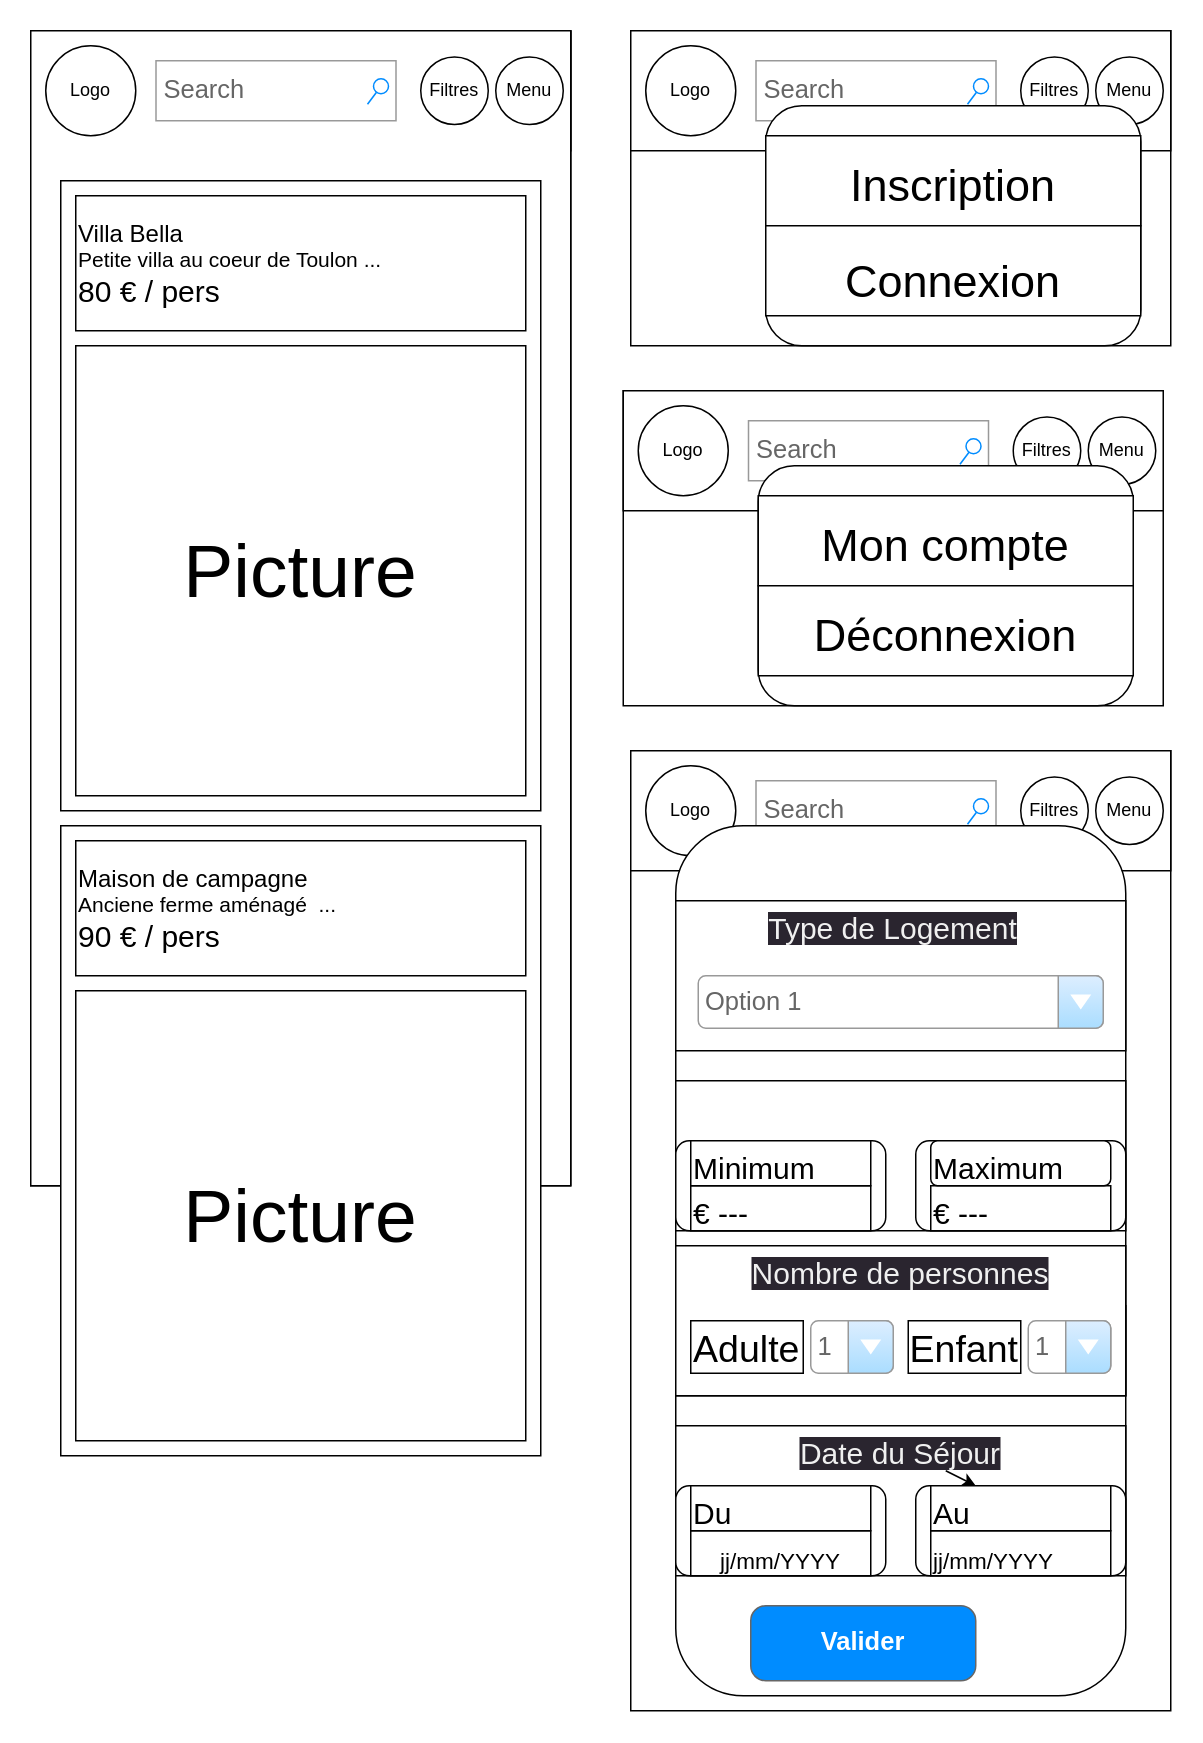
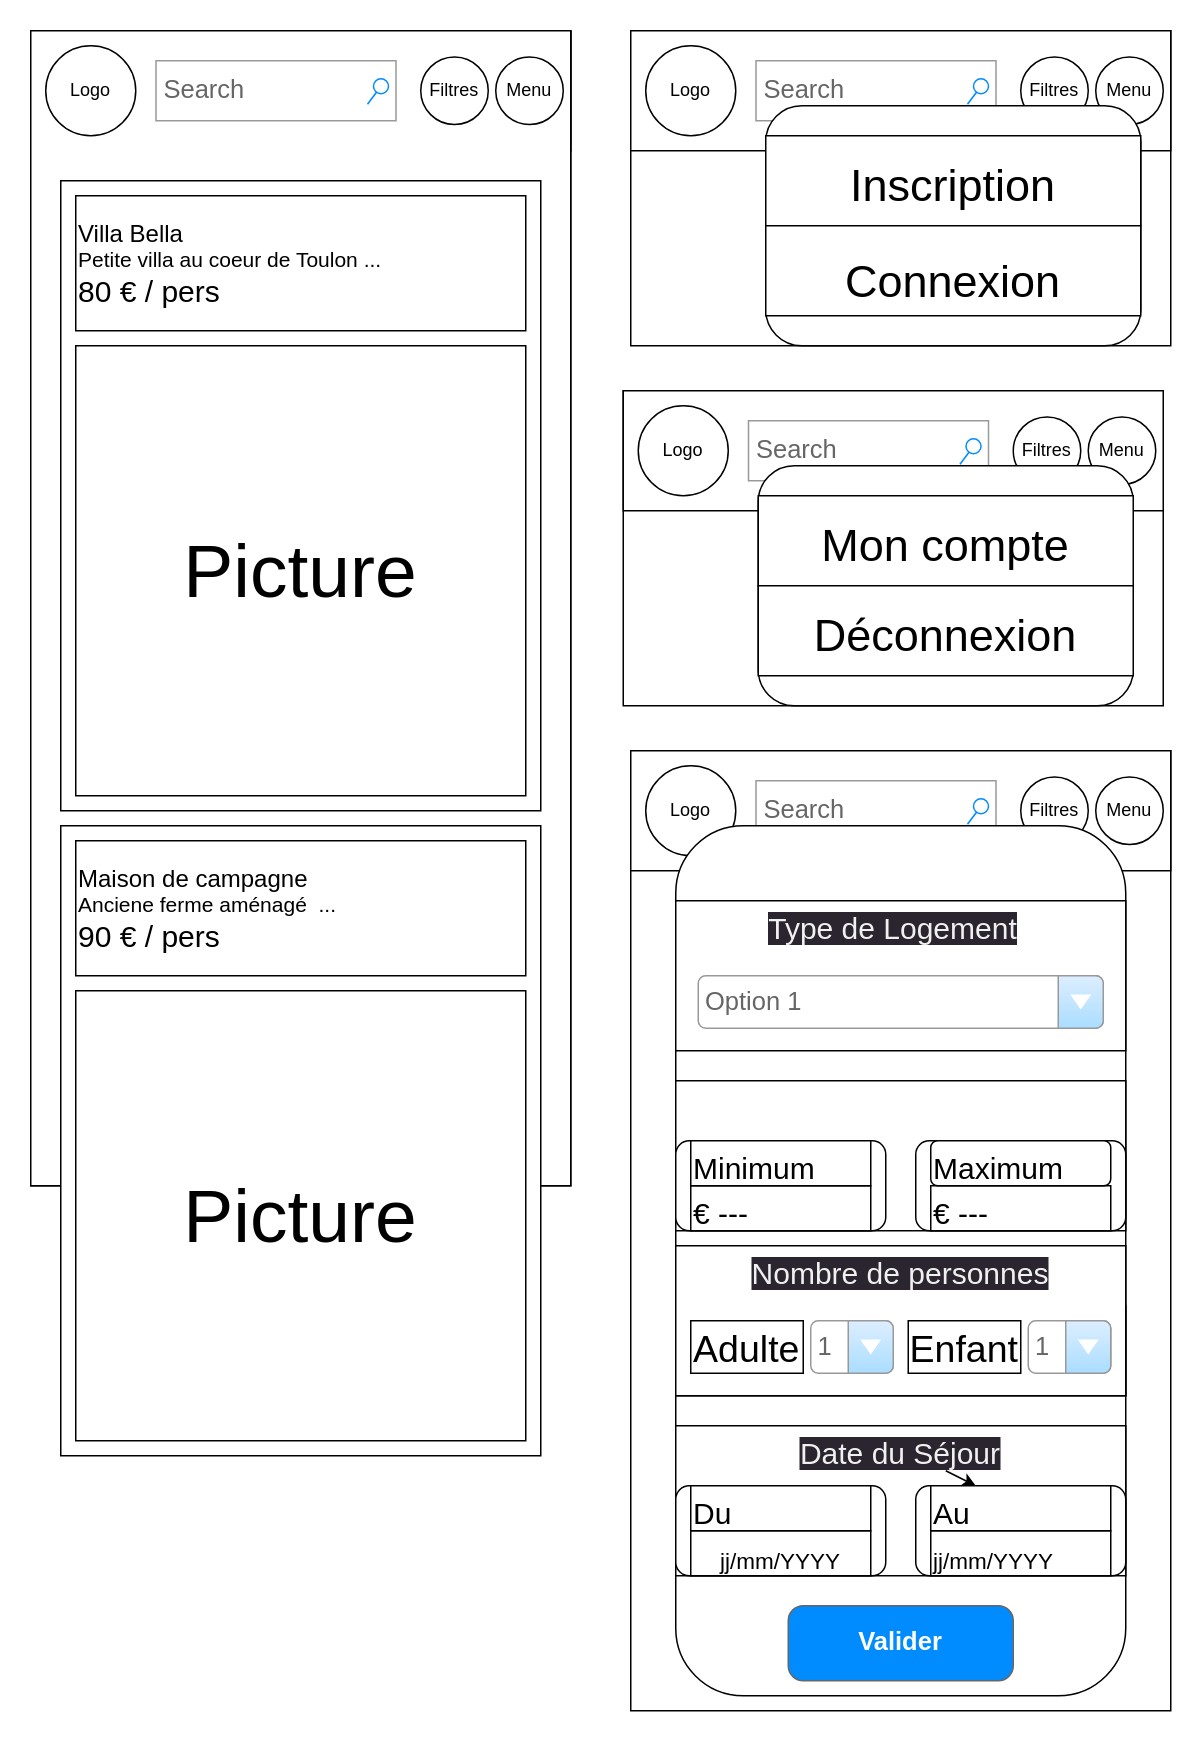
  <mxCell id="0" />
  <mxCell id="1" parent="0" />
  <mxCell id="2" value="" style="rounded=0;whiteSpace=wrap;html=1;" vertex="1" parent="1"><mxGeometry x="420" y="500" width="360" height="640" as="geometry" /></mxCell>
  <mxCell id="3" value="" style="rounded=0;whiteSpace=wrap;html=1;" vertex="1" parent="1"><mxGeometry x="415" y="260" width="360" height="210" as="geometry" /></mxCell>
  <mxCell id="4" value="" style="rounded=0;whiteSpace=wrap;html=1;" vertex="1" parent="1"><mxGeometry x="420" y="20" width="360" height="210" as="geometry" /></mxCell>
  <mxCell id="5" value="" style="swimlane;startSize=0;" parent="1" vertex="1"><mxGeometry x="20" y="20" width="360" height="770" as="geometry" /></mxCell>
  <mxCell id="6" value="" style="rounded=0;whiteSpace=wrap;html=1;" vertex="1" parent="5"><mxGeometry width="360" height="80" as="geometry" /></mxCell>
  <mxCell id="7" value="" style="rounded=0;whiteSpace=wrap;html=1;" parent="5" vertex="1"><mxGeometry width="360" height="770" as="geometry" /></mxCell>
  <mxCell id="8" value="" style="rounded=0;whiteSpace=wrap;html=1;fontSize=50;" parent="5" vertex="1"><mxGeometry x="20" y="100" width="320" height="420" as="geometry" /></mxCell>
  <mxCell id="9" value="&lt;div style=&quot;text-align: justify; font-size: 16px;&quot;&gt;Villa Bella&lt;/div&gt;&lt;div style=&quot;text-align: justify; font-size: 14px;&quot;&gt;&lt;span style=&quot;background-color: initial;&quot;&gt;&lt;font style=&quot;font-size: 14px;&quot;&gt;Petite villa au coeur de Toulon ...&lt;/font&gt;&lt;/span&gt;&lt;/div&gt;&lt;div style=&quot;&quot;&gt;&lt;span style=&quot;font-size: 20px;&quot;&gt;80 € / pers&lt;/span&gt;&lt;/div&gt;" style="rounded=0;whiteSpace=wrap;html=1;align=left;" parent="5" vertex="1"><mxGeometry x="30" y="110" width="300" height="90" as="geometry" /></mxCell>
  <mxCell id="10" value="Search" style="strokeWidth=1;shadow=0;dashed=0;align=center;html=1;shape=mxgraph.mockup.forms.searchBox;strokeColor=#999999;mainText=;strokeColor2=#008cff;fontColor=#666666;fontSize=17;align=left;spacingLeft=3;" parent="5" vertex="1"><mxGeometry x="83.5" y="20" width="160" height="40" as="geometry" /></mxCell>
  <mxCell id="11" value="Menu" style="ellipse;whiteSpace=wrap;html=1;aspect=fixed;" parent="5" vertex="1"><mxGeometry x="310" y="17.5" width="45" height="45" as="geometry" /></mxCell>
  <mxCell id="12" value="Filtres" style="ellipse;whiteSpace=wrap;html=1;aspect=fixed;" parent="5" vertex="1"><mxGeometry x="260" y="17.5" width="45" height="45" as="geometry" /></mxCell>
  <mxCell id="13" value="" style="rounded=0;whiteSpace=wrap;html=1;fontSize=50;" parent="5" vertex="1"><mxGeometry x="20" y="530" width="320" height="420" as="geometry" /></mxCell>
  <mxCell id="14" value="Logo" style="ellipse;whiteSpace=wrap;html=1;" parent="5" vertex="1"><mxGeometry x="10" y="10" width="60" height="60" as="geometry" /></mxCell>
  <mxCell id="15" value="&lt;font style=&quot;font-size: 50px;&quot;&gt;Picture&lt;/font&gt;" style="whiteSpace=wrap;html=1;aspect=fixed;fontSize=20;" parent="5" vertex="1"><mxGeometry x="30" y="210" width="300" height="300" as="geometry" /></mxCell>
  <mxCell id="16" value="&lt;div style=&quot;text-align: justify;&quot;&gt;&lt;span style=&quot;background-color: initial; font-size: 16px;&quot;&gt;Maison de campagne&amp;nbsp;&lt;/span&gt;&lt;/div&gt;&lt;div style=&quot;text-align: justify;&quot;&gt;&lt;span style=&quot;font-size: 14px; background-color: initial;&quot;&gt;Anciene ferme aménagé&amp;nbsp; ...&lt;/span&gt;&lt;br&gt;&lt;/div&gt;&lt;div style=&quot;&quot;&gt;&lt;span style=&quot;font-size: 20px;&quot;&gt;90 € / pers&lt;/span&gt;&lt;/div&gt;" style="rounded=0;whiteSpace=wrap;html=1;align=left;" parent="5" vertex="1"><mxGeometry x="30" y="540" width="300" height="90" as="geometry" /></mxCell>
  <mxCell id="17" value="&lt;font style=&quot;font-size: 50px;&quot;&gt;Picture&lt;/font&gt;" style="whiteSpace=wrap;html=1;aspect=fixed;fontSize=20;" parent="5" vertex="1"><mxGeometry x="30" y="640" width="300" height="300" as="geometry" /></mxCell>
  <mxCell id="18" value="" style="rounded=0;whiteSpace=wrap;html=1;" parent="1" vertex="1"><mxGeometry x="420" y="20" width="360" height="80" as="geometry" /></mxCell>
  <mxCell id="19" value="Search" style="strokeWidth=1;shadow=0;dashed=0;align=center;html=1;shape=mxgraph.mockup.forms.searchBox;strokeColor=#999999;mainText=;strokeColor2=#008cff;fontColor=#666666;fontSize=17;align=left;spacingLeft=3;" parent="1" vertex="1"><mxGeometry x="503.5" y="40" width="160" height="40" as="geometry" /></mxCell>
  <mxCell id="20" value="Menu" style="ellipse;whiteSpace=wrap;html=1;aspect=fixed;" parent="1" vertex="1"><mxGeometry x="730" y="37.5" width="45" height="45" as="geometry" /></mxCell>
  <mxCell id="21" value="Filtres" style="ellipse;whiteSpace=wrap;html=1;aspect=fixed;" parent="1" vertex="1"><mxGeometry x="680" y="37.5" width="45" height="45" as="geometry" /></mxCell>
  <mxCell id="22" value="Logo" style="ellipse;whiteSpace=wrap;html=1;" parent="1" vertex="1"><mxGeometry x="430" y="30" width="60" height="60" as="geometry" /></mxCell>
  <mxCell id="23" value="" style="rounded=1;whiteSpace=wrap;html=1;fontSize=50;" parent="1" vertex="1"><mxGeometry x="510" y="70" width="250" height="160" as="geometry" /></mxCell>
  <mxCell id="24" value="&lt;p style=&quot;line-height: 50%;&quot;&gt;&lt;font style=&quot;font-size: 30px;&quot;&gt;Inscription&lt;/font&gt;&lt;/p&gt;" style="rounded=0;whiteSpace=wrap;html=1;fontSize=50;" parent="1" vertex="1"><mxGeometry x="510" y="90" width="250" height="60" as="geometry" /></mxCell>
  <mxCell id="25" value="&lt;span style=&quot;font-size: 30px;&quot;&gt;Connexion&lt;/span&gt;" style="rounded=0;whiteSpace=wrap;html=1;fontSize=50;" parent="1" vertex="1"><mxGeometry x="510" y="150" width="250" height="60" as="geometry" /></mxCell>
  <mxCell id="26" value="" style="rounded=0;whiteSpace=wrap;html=1;" parent="1" vertex="1"><mxGeometry x="415" y="260" width="360" height="80" as="geometry" /></mxCell>
  <mxCell id="27" value="Search" style="strokeWidth=1;shadow=0;dashed=0;align=center;html=1;shape=mxgraph.mockup.forms.searchBox;strokeColor=#999999;mainText=;strokeColor2=#008cff;fontColor=#666666;fontSize=17;align=left;spacingLeft=3;" parent="1" vertex="1"><mxGeometry x="498.5" y="280" width="160" height="40" as="geometry" /></mxCell>
  <mxCell id="28" value="Menu" style="ellipse;whiteSpace=wrap;html=1;aspect=fixed;" parent="1" vertex="1"><mxGeometry x="725" y="277.5" width="45" height="45" as="geometry" /></mxCell>
  <mxCell id="29" value="Filtres" style="ellipse;whiteSpace=wrap;html=1;aspect=fixed;" parent="1" vertex="1"><mxGeometry x="675" y="277.5" width="45" height="45" as="geometry" /></mxCell>
  <mxCell id="30" value="Logo" style="ellipse;whiteSpace=wrap;html=1;" parent="1" vertex="1"><mxGeometry x="425" y="270" width="60" height="60" as="geometry" /></mxCell>
  <mxCell id="31" value="" style="rounded=1;whiteSpace=wrap;html=1;fontSize=50;" parent="1" vertex="1"><mxGeometry x="505" y="310" width="250" height="160" as="geometry" /></mxCell>
  <mxCell id="32" value="&lt;p style=&quot;line-height: 50%;&quot;&gt;&lt;font style=&quot;font-size: 30px;&quot;&gt;Mon compte&lt;/font&gt;&lt;/p&gt;" style="rounded=0;whiteSpace=wrap;html=1;fontSize=50;" parent="1" vertex="1"><mxGeometry x="505" y="330" width="250" height="60" as="geometry" /></mxCell>
  <mxCell id="33" value="&lt;p style=&quot;line-height: 50%;&quot;&gt;&lt;span style=&quot;font-size: 30px;&quot;&gt;Déconnexion&lt;/span&gt;&lt;/p&gt;" style="rounded=0;whiteSpace=wrap;html=1;fontSize=50;" parent="1" vertex="1"><mxGeometry x="505" y="390" width="250" height="60" as="geometry" /></mxCell>
  <mxCell id="34" value="" style="rounded=0;whiteSpace=wrap;html=1;" parent="1" vertex="1"><mxGeometry x="420" y="500" width="360" height="80" as="geometry" /></mxCell>
  <mxCell id="35" value="Search" style="strokeWidth=1;shadow=0;dashed=0;align=center;html=1;shape=mxgraph.mockup.forms.searchBox;strokeColor=#999999;mainText=;strokeColor2=#008cff;fontColor=#666666;fontSize=17;align=left;spacingLeft=3;" parent="1" vertex="1"><mxGeometry x="503.5" y="520" width="160" height="40" as="geometry" /></mxCell>
  <mxCell id="36" value="Menu" style="ellipse;whiteSpace=wrap;html=1;aspect=fixed;" parent="1" vertex="1"><mxGeometry x="730" y="517.5" width="45" height="45" as="geometry" /></mxCell>
  <mxCell id="37" value="Filtres" style="ellipse;whiteSpace=wrap;html=1;aspect=fixed;" parent="1" vertex="1"><mxGeometry x="680" y="517.5" width="45" height="45" as="geometry" /></mxCell>
  <mxCell id="38" value="Logo" style="ellipse;whiteSpace=wrap;html=1;" parent="1" vertex="1"><mxGeometry x="430" y="510" width="60" height="60" as="geometry" /></mxCell>
  <mxCell id="39" value="" style="rounded=1;whiteSpace=wrap;html=1;fontSize=50;" parent="1" vertex="1"><mxGeometry x="450" y="550" width="300" height="580" as="geometry" /></mxCell>
  <mxCell id="40" value="&lt;p style=&quot;line-height: 50%;&quot;&gt;&lt;br&gt;&lt;/p&gt;" style="rounded=0;whiteSpace=wrap;html=1;fontSize=50;" parent="1" vertex="1"><mxGeometry x="450" y="720" width="300" height="100" as="geometry" /></mxCell>
  <mxCell id="41" value="" style="rounded=1;whiteSpace=wrap;html=1;fontSize=30;" parent="1" vertex="1"><mxGeometry x="450" y="760" width="140" height="60" as="geometry" /></mxCell>
  <mxCell id="42" value="&lt;font style=&quot;font-size: 20px;&quot;&gt;€ ---&lt;/font&gt;" style="rounded=0;whiteSpace=wrap;html=1;fontSize=30;align=left;" parent="1" vertex="1"><mxGeometry x="460" y="790" width="120" height="30" as="geometry" /></mxCell>
  <mxCell id="43" value="&lt;font style=&quot;font-size: 20px;&quot;&gt;Minimum&lt;/font&gt;" style="rounded=0;whiteSpace=wrap;html=1;fontSize=30;align=left;" parent="1" vertex="1"><mxGeometry x="460" y="760" width="120" height="30" as="geometry" /></mxCell>
  <mxCell id="44" value="" style="rounded=1;whiteSpace=wrap;html=1;fontSize=30;" parent="1" vertex="1"><mxGeometry x="610" y="760" width="140" height="60" as="geometry" /></mxCell>
  <mxCell id="45" value="&lt;font style=&quot;font-size: 20px;&quot;&gt;€ ---&lt;/font&gt;" style="rounded=0;whiteSpace=wrap;html=1;fontSize=30;align=left;" parent="1" vertex="1"><mxGeometry x="620" y="790" width="120" height="30" as="geometry" /></mxCell>
  <mxCell id="46" value="&lt;font style=&quot;font-size: 20px;&quot;&gt;Maximum&lt;/font&gt;" style="whiteSpace=wrap;html=1;fontSize=30;align=left;rounded=1;" parent="1" vertex="1"><mxGeometry x="620" y="760" width="120" height="30" as="geometry" /></mxCell>
  <mxCell id="47" value="&lt;p style=&quot;line-height: 50%;&quot;&gt;&lt;br&gt;&lt;/p&gt;" style="rounded=0;whiteSpace=wrap;html=1;fontSize=50;" parent="1" vertex="1"><mxGeometry x="450" y="600" width="300" height="100" as="geometry" /></mxCell>
  <mxCell id="48" value="Option 1" style="strokeWidth=1;shadow=0;dashed=0;align=center;html=1;shape=mxgraph.mockup.forms.comboBox;strokeColor=#999999;fillColor=#ddeeff;align=left;fillColor2=#aaddff;mainText=;fontColor=#666666;fontSize=17;spacingLeft=3;" parent="1" vertex="1"><mxGeometry x="465" y="650" width="270" height="35" as="geometry" /></mxCell>
  <mxCell id="49" value="&lt;p style=&quot;line-height: 50%;&quot;&gt;&lt;br&gt;&lt;/p&gt;" style="rounded=0;whiteSpace=wrap;html=1;fontSize=50;" parent="1" vertex="1"><mxGeometry x="450" y="870" width="300" height="60" as="geometry" /></mxCell>
  <mxCell id="50" value="" style="rounded=0;whiteSpace=wrap;html=1;fontSize=20;" parent="1" vertex="1"><mxGeometry x="450" y="830" width="300" height="100" as="geometry" /></mxCell>
  <mxCell id="51" value="1" style="strokeWidth=1;shadow=0;dashed=0;align=center;html=1;shape=mxgraph.mockup.forms.comboBox;strokeColor=#999999;fillColor=#ddeeff;align=left;fillColor2=#aaddff;mainText=;fontColor=#666666;fontSize=17;spacingLeft=3;" parent="1" vertex="1"><mxGeometry x="540" y="880" width="55" height="35" as="geometry" /></mxCell>
  <mxCell id="52" value="Adulte" style="rounded=0;whiteSpace=wrap;html=1;fontSize=25;" parent="1" vertex="1"><mxGeometry x="460" y="880" width="75" height="35" as="geometry" /></mxCell>
  <mxCell id="53" value="1" style="strokeWidth=1;shadow=0;dashed=0;align=center;html=1;shape=mxgraph.mockup.forms.comboBox;strokeColor=#999999;fillColor=#ddeeff;align=left;fillColor2=#aaddff;mainText=;fontColor=#666666;fontSize=17;spacingLeft=3;" parent="1" vertex="1"><mxGeometry x="685" y="880" width="55" height="35" as="geometry" /></mxCell>
  <mxCell id="54" value="Enfant" style="rounded=0;whiteSpace=wrap;html=1;fontSize=25;" parent="1" vertex="1"><mxGeometry x="605" y="880" width="75" height="35" as="geometry" /></mxCell>
  <mxCell id="55" value="&lt;p style=&quot;line-height: 50%;&quot;&gt;&lt;br&gt;&lt;/p&gt;" style="rounded=0;whiteSpace=wrap;html=1;fontSize=50;" parent="1" vertex="1"><mxGeometry x="450" y="950" width="300" height="100" as="geometry" /></mxCell>
  <mxCell id="56" value="" style="rounded=1;whiteSpace=wrap;html=1;fontSize=30;" parent="1" vertex="1"><mxGeometry x="450" y="990" width="140" height="60" as="geometry" /></mxCell>
  <mxCell id="57" value="&lt;font style=&quot;font-size: 15px;&quot;&gt;jj/mm/YYYY&lt;/font&gt;" style="rounded=0;whiteSpace=wrap;html=1;fontSize=30;align=center;" parent="1" vertex="1"><mxGeometry x="460" y="1020" width="120" height="30" as="geometry" /></mxCell>
  <mxCell id="58" value="&lt;font style=&quot;font-size: 20px;&quot;&gt;Du&lt;/font&gt;" style="rounded=0;whiteSpace=wrap;html=1;fontSize=30;align=left;" parent="1" vertex="1"><mxGeometry x="460" y="990" width="120" height="30" as="geometry" /></mxCell>
  <mxCell id="59" value="" style="rounded=1;whiteSpace=wrap;html=1;fontSize=30;" parent="1" vertex="1"><mxGeometry x="610" y="990" width="140" height="60" as="geometry" /></mxCell>
  <mxCell id="60" value="&lt;div style=&quot;text-align: center;&quot;&gt;&lt;span style=&quot;background-color: initial;&quot;&gt;&lt;font style=&quot;font-size: 15px;&quot;&gt;jj/mm/YYYY&lt;/font&gt;&lt;/span&gt;&lt;/div&gt;" style="rounded=0;whiteSpace=wrap;html=1;fontSize=30;align=left;" parent="1" vertex="1"><mxGeometry x="620" y="1020" width="120" height="30" as="geometry" /></mxCell>
  <mxCell id="61" value="&lt;font style=&quot;font-size: 20px;&quot;&gt;Au&lt;/font&gt;" style="rounded=0;whiteSpace=wrap;html=1;fontSize=30;align=left;" parent="1" vertex="1"><mxGeometry x="620" y="990" width="120" height="30" as="geometry" /></mxCell>
- <mxCell id="62" value="Valider" style="strokeWidth=1;shadow=0;dashed=0;align=center;html=1;shape=mxgraph.mockup.buttons.button;strokeColor=#666666;fontColor=#ffffff;mainText=;buttonStyle=round;fontSize=17;fontStyle=1;fillColor=#008cff;whiteSpace=wrap;" parent="1" vertex="1"><mxGeometry x="500" y="1070" width="150" height="50" as="geometry" /></mxCell>
+ <mxCell id="62" value="Valider" style="strokeWidth=1;shadow=0;dashed=0;align=center;html=1;shape=mxgraph.mockup.buttons.button;strokeColor=#666666;fontColor=#ffffff;mainText=;buttonStyle=round;fontSize=17;fontStyle=1;fillColor=#008cff;whiteSpace=wrap;" parent="1" vertex="1"><mxGeometry x="525" y="1070" width="150" height="50" as="geometry" /></mxCell>
  <mxCell id="63" value="&lt;span style=&quot;color: rgb(240, 240, 240); font-family: Helvetica; font-size: 20px; font-style: normal; font-variant-ligatures: normal; font-variant-caps: normal; font-weight: 400; letter-spacing: normal; orphans: 2; text-indent: 0px; text-transform: none; widows: 2; word-spacing: 0px; -webkit-text-stroke-width: 0px; background-color: rgb(42, 37, 47); text-decoration-thickness: initial; text-decoration-style: initial; text-decoration-color: initial; float: none; display: inline !important;&quot;&gt;Nombre de personnes&lt;/span&gt;" style="text;whiteSpace=wrap;html=1;fontSize=15;align=center;" parent="1" vertex="1"><mxGeometry x="485" y="830" width="230" height="30" as="geometry" /></mxCell>
  <mxCell id="64" value="" style="edgeStyle=none;html=1;fontSize=15;" parent="1" source="65" target="61" edge="1"><mxGeometry relative="1" as="geometry" /></mxCell>
  <mxCell id="65" value="&lt;span style=&quot;color: rgb(240, 240, 240); font-family: Helvetica; font-size: 20px; font-style: normal; font-variant-ligatures: normal; font-variant-caps: normal; font-weight: 400; letter-spacing: normal; orphans: 2; text-indent: 0px; text-transform: none; widows: 2; word-spacing: 0px; -webkit-text-stroke-width: 0px; background-color: rgb(42, 37, 47); text-decoration-thickness: initial; text-decoration-style: initial; text-decoration-color: initial; float: none; display: inline !important;&quot;&gt;Date du Séjour&lt;/span&gt;" style="text;whiteSpace=wrap;html=1;fontSize=15;align=center;" parent="1" vertex="1"><mxGeometry x="515" y="950" width="170" height="30" as="geometry" /></mxCell>
  <mxCell id="66" value="&lt;span style=&quot;color: rgb(240, 240, 240); font-family: Helvetica; font-size: 20px; font-style: normal; font-variant-ligatures: normal; font-variant-caps: normal; font-weight: 400; letter-spacing: normal; orphans: 2; text-indent: 0px; text-transform: none; widows: 2; word-spacing: 0px; -webkit-text-stroke-width: 0px; background-color: rgb(42, 37, 47); text-decoration-thickness: initial; text-decoration-style: initial; text-decoration-color: initial; float: none; display: inline !important;&quot;&gt;Type de Logement&lt;/span&gt;" style="text;whiteSpace=wrap;html=1;fontSize=15;align=center;" parent="1" vertex="1"><mxGeometry x="495" y="600" width="200" height="30" as="geometry" /></mxCell>
